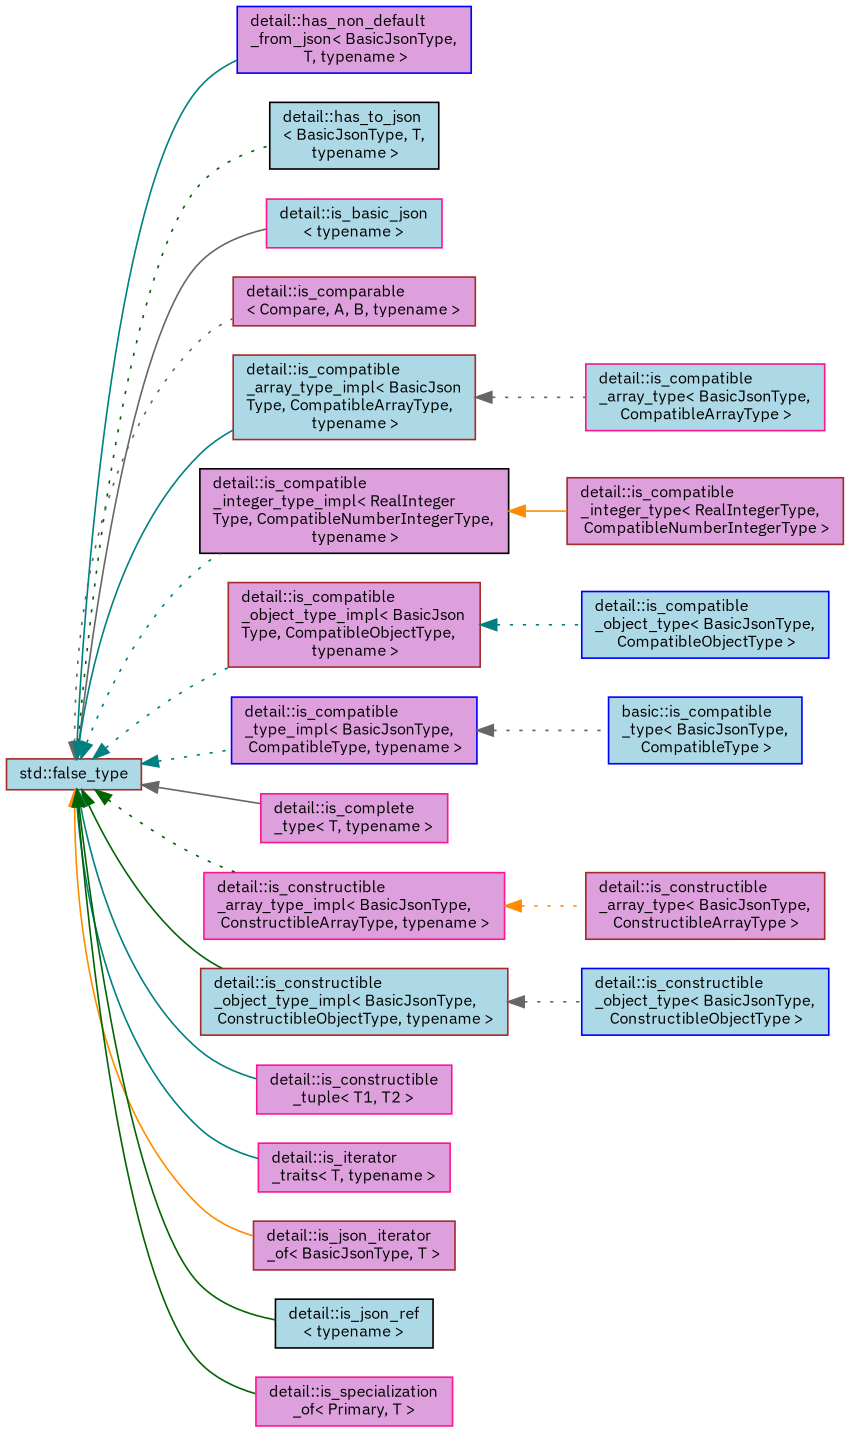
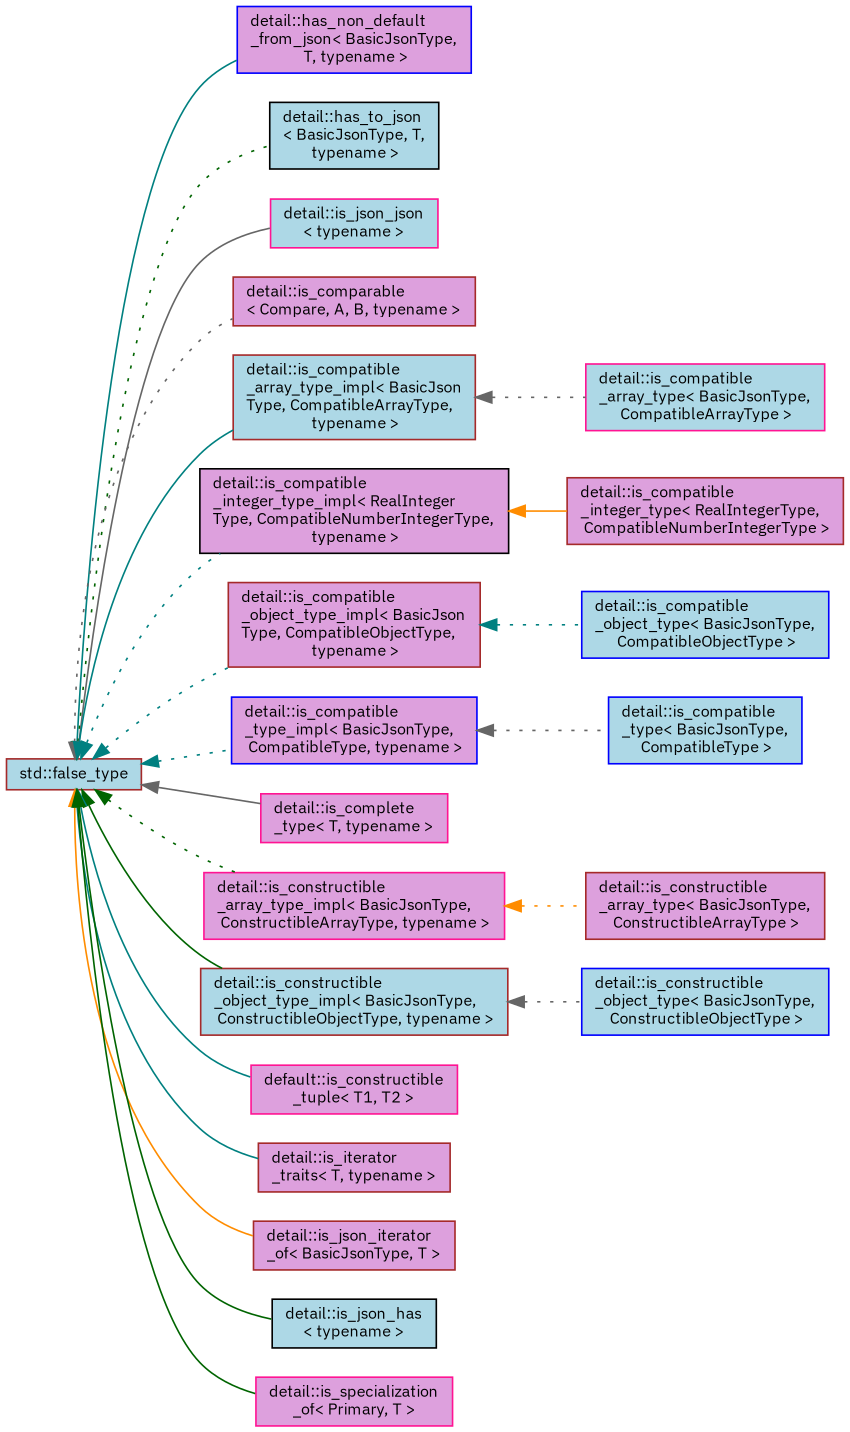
  digraph {
    fontname="IBM Plex Sans"
    rankdir=LR
    node [color=brown fillcolor=plum fontname="IBM Plex Sans" fontsize=10 shape=box style=filled]
    edge [color=teal dir=back fontname="IBM Plex Sans" fontsize=10 labelfontname=Helvetica labelfontsize=10 style=solid]
    n1 [fillcolor=lightblue height=0.2 label="std::false_type" width=0.4]
    n2 [color=blue height=0.2 label="detail::has_non_default\l_from_json\< BasicJsonType,\l T, typename \>" width=0.4]
    n3 [color=black fillcolor=lightblue height=0.2 label="detail::has_to_json\l\< BasicJsonType, T,\l typename \>" width=0.4]
-   n4 [color=deeppink fillcolor=lightblue height=0.2 label="detail::is_basic_json\l\< typename \>" width=0.4]
+   n4 [color=deeppink fillcolor=lightblue height=0.2 label="detail::is_json_json\l\< typename \>" width=0.4]
    n5 [height=0.2 label="detail::is_comparable\l\< Compare, A, B, typename \>" width=0.4]
    n6 [fillcolor=lightblue height=0.2 label="detail::is_compatible\l_array_type_impl\< BasicJson\lType, CompatibleArrayType,\l typename \>" width=0.4]
    n7 [color=black height=0.2 label="detail::is_compatible\l_integer_type_impl\< RealInteger\lType, CompatibleNumberIntegerType,\l typename \>" width=0.4]
    n8 [height=0.2 label="detail::is_compatible\l_object_type_impl\< BasicJson\lType, CompatibleObjectType,\l typename \>" width=0.4]
    n9 [color=blue height=0.2 label="detail::is_compatible\l_type_impl\< BasicJsonType,\l CompatibleType, typename \>" width=0.4]
    n10 [color=deeppink height=0.2 label="detail::is_complete\l_type\< T, typename \>" width=0.4]
    n11 [color=deeppink height=0.2 label="detail::is_constructible\l_array_type_impl\< BasicJsonType,\l ConstructibleArrayType, typename \>" width=0.4]
    n12 [fillcolor=lightblue height=0.2 label="detail::is_constructible\l_object_type_impl\< BasicJsonType,\l ConstructibleObjectType, typename \>" width=0.4]
-   n13 [color=deeppink height=0.2 label="detail::is_constructible\l_tuple\< T1, T2 \>" width=0.4]
-   n14 [color=deeppink height=0.2 label="detail::is_iterator\l_traits\< T, typename \>" width=0.4]
+   n13 [color=deeppink height=0.2 label="default::is_constructible\l_tuple\< T1, T2 \>" width=0.4]
+   n14 [height=0.2 label="detail::is_iterator\l_traits\< T, typename \>" width=0.4]
    n15 [height=0.2 label="detail::is_json_iterator\l_of\< BasicJsonType, T \>" width=0.4]
-   n16 [color=black fillcolor=lightblue height=0.2 label="detail::is_json_ref\l\< typename \>" width=0.4]
+   n16 [color=black fillcolor=lightblue height=0.2 label="detail::is_json_has\l\< typename \>" width=0.4]
    n17 [color=deeppink height=0.2 label="detail::is_specialization\l_of\< Primary, T \>" width=0.4]
    n18 [color=deeppink fillcolor=lightblue height=0.2 label="detail::is_compatible\l_array_type\< BasicJsonType,\l CompatibleArrayType \>" width=0.4]
    n19 [height=0.2 label="detail::is_compatible\l_integer_type\< RealIntegerType,\l CompatibleNumberIntegerType \>" width=0.4]
    n20 [color=blue fillcolor=lightblue height=0.2 label="detail::is_compatible\l_object_type\< BasicJsonType,\l CompatibleObjectType \>" width=0.4]
-   n21 [color=blue fillcolor=lightblue height=0.2 label="basic::is_compatible\l_type\< BasicJsonType,\l CompatibleType \>" width=0.4]
+   n21 [color=blue fillcolor=lightblue height=0.2 label="detail::is_compatible\l_type\< BasicJsonType,\l CompatibleType \>" width=0.4]
    n22 [height=0.2 label="detail::is_constructible\l_array_type\< BasicJsonType,\l ConstructibleArrayType \>" width=0.4]
    n23 [color=blue fillcolor=lightblue height=0.2 label="detail::is_constructible\l_object_type\< BasicJsonType,\l ConstructibleObjectType \>" width=0.4]
    n1 -> n2
    n1 -> n3 [color=darkgreen style=dotted]
    n1 -> n4 [color=gray40]
    n1 -> n5 [color=gray40 style=dotted]
    n1 -> n6
    n1 -> n7 [style=dotted]
    n1 -> n8 [style=dotted]
    n1 -> n9 [style=dotted]
    n1 -> n10 [color=gray40]
    n1 -> n11 [color=darkgreen style=dotted]
    n1 -> n12 [color=darkgreen]
    n1 -> n13
    n1 -> n14
    n1 -> n15 [color=darkorange]
    n1 -> n16 [color=darkgreen]
    n1 -> n17 [color=darkgreen]
    n6 -> n18 [color=gray40 style=dotted]
    n7 -> n19 [color=darkorange]
    n8 -> n20 [style=dotted]
    n9 -> n21 [color=gray40 style=dotted]
    n11 -> n22 [color=darkorange style=dotted]
    n12 -> n23 [color=gray40 style=dotted]
  }
